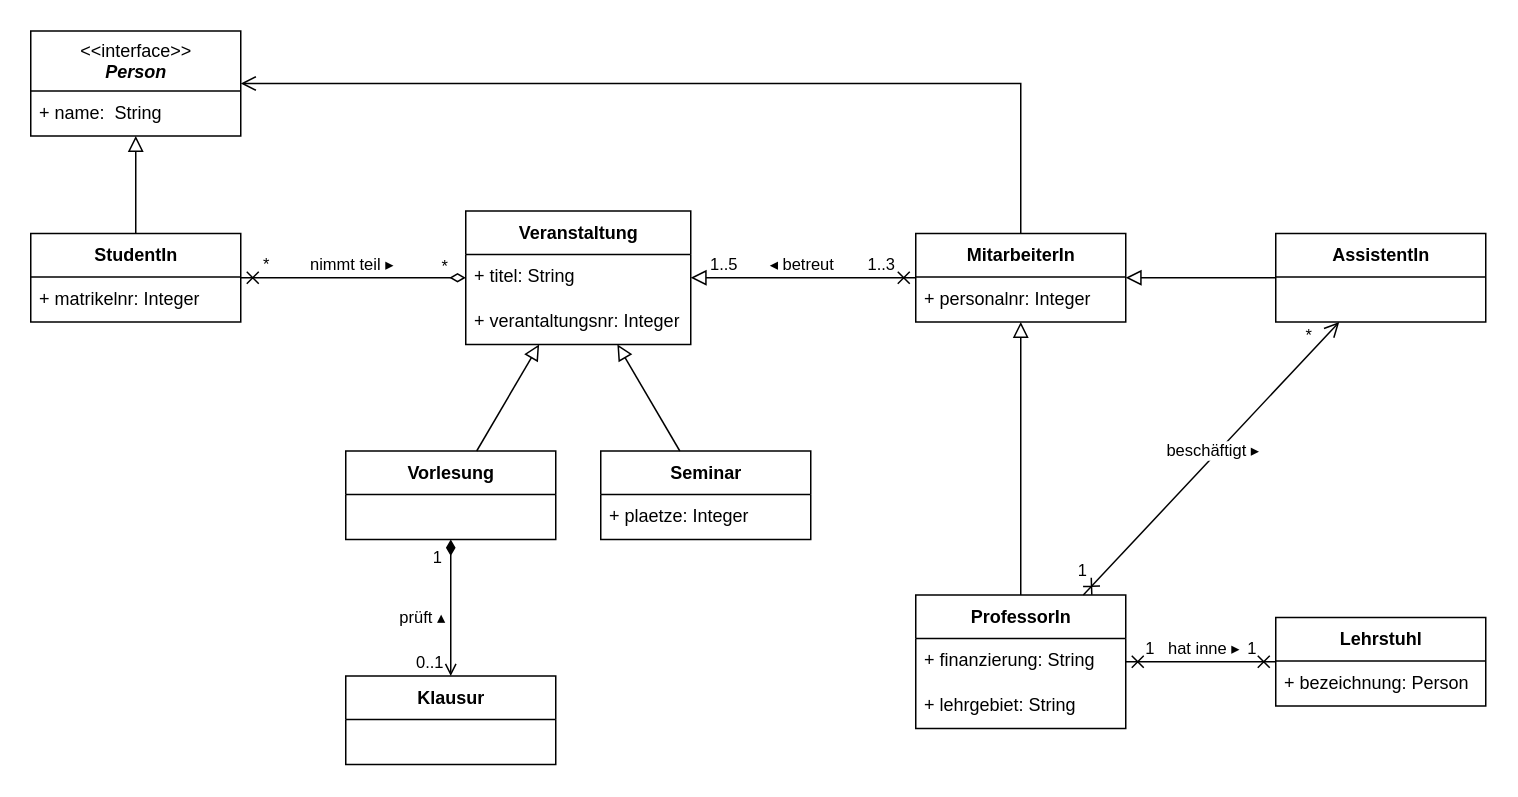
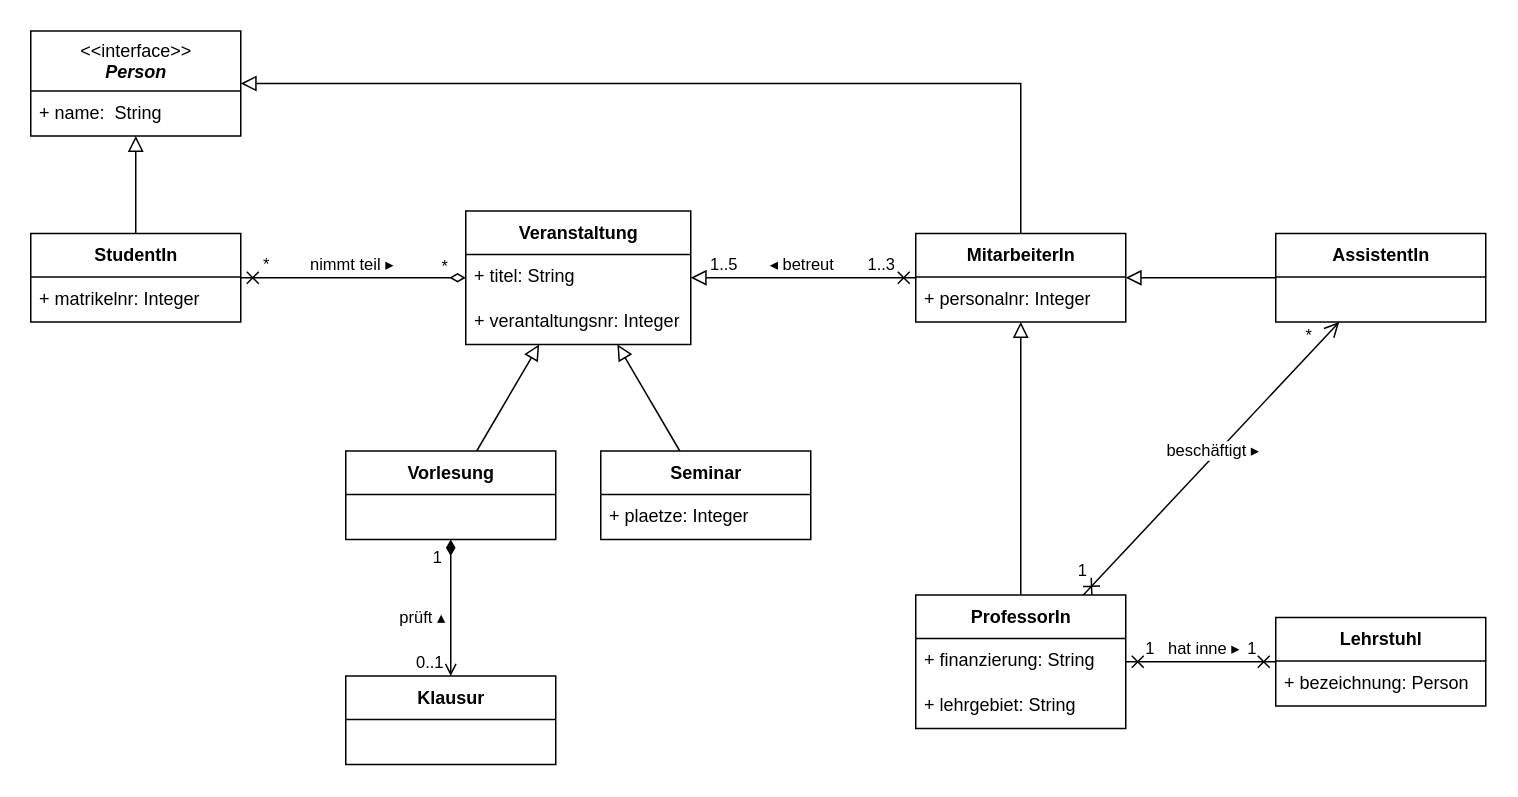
  <mxCell id="0" />
  <mxCell id="1" parent="0" />
  <mxCell id="2" value="&amp;lt;&amp;lt;interface&amp;gt;&amp;gt;&lt;br&gt;&lt;b&gt;&lt;i&gt;Person&lt;/i&gt;&lt;/b&gt;" style="swimlane;fontStyle=0;align=center;verticalAlign=top;childLayout=stackLayout;horizontal=1;startSize=40;horizontalStack=0;resizeParent=1;resizeParentMax=0;resizeLast=0;collapsible=0;marginBottom=0;html=1;" vertex="1" parent="1"><mxGeometry x="20" y="20" width="140" height="70" as="geometry" /></mxCell>
  <mxCell id="3" value="+ name:&amp;nbsp; String" style="text;html=1;strokeColor=none;fillColor=none;align=left;verticalAlign=middle;spacingLeft=4;spacingRight=4;overflow=hidden;rotatable=0;points=[[0,0.5],[1,0.5]];portConstraint=eastwest;" vertex="1" parent="2"><mxGeometry y="40" width="140" height="30" as="geometry" /></mxCell>
  <mxCell id="4" value="StudentIn" style="swimlane;fontStyle=1;align=center;verticalAlign=middle;childLayout=stackLayout;horizontal=1;startSize=29;horizontalStack=0;resizeParent=1;resizeParentMax=0;resizeLast=0;collapsible=0;marginBottom=0;html=1;" vertex="1" parent="1"><mxGeometry x="20" y="155" width="140" height="59" as="geometry" /></mxCell>
  <mxCell id="5" value="+ matrikelnr: Integer" style="text;html=1;strokeColor=none;fillColor=none;align=left;verticalAlign=middle;spacingLeft=4;spacingRight=4;overflow=hidden;rotatable=0;points=[[0,0.5],[1,0.5]];portConstraint=eastwest;" vertex="1" parent="4"><mxGeometry y="29" width="140" height="30" as="geometry" /></mxCell>
  <mxCell id="6" value="Veranstaltung" style="swimlane;fontStyle=1;align=center;verticalAlign=middle;childLayout=stackLayout;horizontal=1;startSize=29;horizontalStack=0;resizeParent=1;resizeParentMax=0;resizeLast=0;collapsible=0;marginBottom=0;html=1;" vertex="1" parent="1"><mxGeometry x="310" y="140" width="150" height="89" as="geometry" /></mxCell>
  <mxCell id="7" value="+ titel: String" style="text;html=1;strokeColor=none;fillColor=none;align=left;verticalAlign=middle;spacingLeft=4;spacingRight=4;overflow=hidden;rotatable=0;points=[[0,0.5],[1,0.5]];portConstraint=eastwest;" vertex="1" parent="6"><mxGeometry y="29" width="150" height="30" as="geometry" /></mxCell>
  <mxCell id="8" value="+ verantaltungsnr: Integer" style="text;html=1;strokeColor=none;fillColor=none;align=left;verticalAlign=middle;spacingLeft=4;spacingRight=4;overflow=hidden;rotatable=0;points=[[0,0.5],[1,0.5]];portConstraint=eastwest;" vertex="1" parent="6"><mxGeometry y="59" width="150" height="30" as="geometry" /></mxCell>
  <mxCell id="9" value="MitarbeiterIn" style="swimlane;fontStyle=1;align=center;verticalAlign=middle;childLayout=stackLayout;horizontal=1;startSize=29;horizontalStack=0;resizeParent=1;resizeParentMax=0;resizeLast=0;collapsible=0;marginBottom=0;html=1;" vertex="1" parent="1"><mxGeometry x="610" y="155" width="140" height="59" as="geometry" /></mxCell>
  <mxCell id="10" value="+ personalnr: Integer" style="text;html=1;strokeColor=none;fillColor=none;align=left;verticalAlign=middle;spacingLeft=4;spacingRight=4;overflow=hidden;rotatable=0;points=[[0,0.5],[1,0.5]];portConstraint=eastwest;" vertex="1" parent="9"><mxGeometry y="29" width="140" height="30" as="geometry" /></mxCell>
  <mxCell id="11" value="Seminar" style="swimlane;fontStyle=1;align=center;verticalAlign=middle;childLayout=stackLayout;horizontal=1;startSize=29;horizontalStack=0;resizeParent=1;resizeParentMax=0;resizeLast=0;collapsible=0;marginBottom=0;html=1;" vertex="1" parent="1"><mxGeometry x="400" y="300" width="140" height="59" as="geometry" /></mxCell>
  <mxCell id="12" value="+ plaetze: Integer" style="text;html=1;strokeColor=none;fillColor=none;align=left;verticalAlign=middle;spacingLeft=4;spacingRight=4;overflow=hidden;rotatable=0;points=[[0,0.5],[1,0.5]];portConstraint=eastwest;" vertex="1" parent="11"><mxGeometry y="29" width="140" height="30" as="geometry" /></mxCell>
  <mxCell id="13" value="Klausur" style="swimlane;fontStyle=1;align=center;verticalAlign=middle;childLayout=stackLayout;horizontal=1;startSize=29;horizontalStack=0;resizeParent=1;resizeParentMax=0;resizeLast=0;collapsible=0;marginBottom=0;html=1;" vertex="1" parent="1"><mxGeometry x="230" y="450" width="140" height="59" as="geometry" /></mxCell>
  <mxCell id="14" value="Vorlesung" style="swimlane;fontStyle=1;align=center;verticalAlign=middle;childLayout=stackLayout;horizontal=1;startSize=29;horizontalStack=0;resizeParent=1;resizeParentMax=0;resizeLast=0;collapsible=0;marginBottom=0;html=1;" vertex="1" parent="1"><mxGeometry x="230" y="300" width="140" height="59" as="geometry" /></mxCell>
  <mxCell id="15" value="" style="endArrow=block;html=1;rounded=0;align=center;verticalAlign=bottom;endFill=0;labelBackgroundColor=none;endSize=8;" edge="1" parent="1" source="4" target="2"><mxGeometry relative="1" as="geometry"><mxPoint x="430" y="70" as="sourcePoint" /><mxPoint x="590" y="70" as="targetPoint" /></mxGeometry></mxCell>
  <mxCell id="16" value="" style="resizable=0;html=1;align=center;verticalAlign=top;labelBackgroundColor=none;" connectable="0" vertex="1" parent="15"><mxGeometry relative="1" as="geometry" /></mxCell>
- <mxCell id="17" value="" style="endArrow=open;html=1;rounded=0;align=center;verticalAlign=bottom;endFill=0;labelBackgroundColor=none;endSize=8;" edge="1" parent="1" source="9" target="2"><mxGeometry relative="1" as="geometry"><mxPoint x="510" y="70" as="sourcePoint" /><mxPoint x="230" y="55" as="targetPoint" /><Array as="points"><mxPoint x="680" y="55" /></Array></mxGeometry></mxCell>
+ <mxCell id="17" value="" style="endArrow=block;html=1;rounded=0;align=center;verticalAlign=bottom;endFill=0;labelBackgroundColor=none;endSize=8;" edge="1" parent="1" source="9" target="2"><mxGeometry relative="1" as="geometry"><mxPoint x="510" y="70" as="sourcePoint" /><mxPoint x="230" y="55" as="targetPoint" /><Array as="points"><mxPoint x="680" y="55" /></Array></mxGeometry></mxCell>
  <mxCell id="18" value="" style="resizable=0;html=1;align=center;verticalAlign=top;labelBackgroundColor=none;" connectable="0" vertex="1" parent="17"><mxGeometry relative="1" as="geometry" /></mxCell>
  <mxCell id="19" value="" style="endArrow=block;html=1;rounded=0;align=center;verticalAlign=bottom;endFill=0;labelBackgroundColor=none;endSize=8;" edge="1" parent="1" source="11" target="6"><mxGeometry relative="1" as="geometry"><mxPoint x="180" y="160" as="sourcePoint" /><mxPoint x="180" y="110" as="targetPoint" /></mxGeometry></mxCell>
  <mxCell id="20" value="" style="resizable=0;html=1;align=center;verticalAlign=top;labelBackgroundColor=none;" connectable="0" vertex="1" parent="19"><mxGeometry relative="1" as="geometry" /></mxCell>
  <mxCell id="21" value="" style="endArrow=block;html=1;rounded=0;align=center;verticalAlign=bottom;endFill=0;labelBackgroundColor=none;endSize=8;" edge="1" parent="1" source="14" target="6"><mxGeometry relative="1" as="geometry"><mxPoint x="190" y="170" as="sourcePoint" /><mxPoint x="190" y="120" as="targetPoint" /></mxGeometry></mxCell>
  <mxCell id="22" value="" style="resizable=0;html=1;align=center;verticalAlign=top;labelBackgroundColor=none;" connectable="0" vertex="1" parent="21"><mxGeometry relative="1" as="geometry" /></mxCell>
  <mxCell id="23" value="" style="endArrow=block;startArrow=cross;endFill=0;startFill=0;endSize=8;html=1;verticalAlign=bottom;labelBackgroundColor=none;strokeWidth=1;rounded=0;" edge="1" parent="1" source="9" target="6"><mxGeometry width="160" relative="1" as="geometry"><mxPoint x="690" y="80" as="sourcePoint" /><mxPoint x="850" y="80" as="targetPoint" /></mxGeometry></mxCell>
  <mxCell id="24" value="◂ betreut" style="edgeLabel;html=1;align=center;verticalAlign=middle;resizable=0;points=[];" vertex="1" connectable="0" parent="23"><mxGeometry x="-0.341" y="-2" relative="1" as="geometry"><mxPoint x="-28" y="-7" as="offset" /></mxGeometry></mxCell>
  <mxCell id="25" value="1..3" style="edgeLabel;html=1;align=center;verticalAlign=middle;resizable=0;points=[];" vertex="1" connectable="0" parent="23"><mxGeometry x="-0.558" relative="1" as="geometry"><mxPoint x="9" y="-9" as="offset" /></mxGeometry></mxCell>
  <mxCell id="26" value="1..5" style="edgeLabel;html=1;align=center;verticalAlign=middle;resizable=0;points=[];" vertex="1" connectable="0" parent="23"><mxGeometry x="-0.36" y="1" relative="1" as="geometry"><mxPoint x="-81" y="-10" as="offset" /></mxGeometry></mxCell>
  <mxCell id="27" value="" style="endArrow=diamondThin;startArrow=cross;endFill=0;startFill=0;endSize=8;html=1;verticalAlign=bottom;labelBackgroundColor=none;strokeWidth=1;rounded=0;" edge="1" parent="1" source="4" target="6"><mxGeometry width="160" relative="1" as="geometry"><mxPoint x="360" y="480" as="sourcePoint" /><mxPoint x="520" y="480" as="targetPoint" /></mxGeometry></mxCell>
  <mxCell id="28" value="&lt;span style=&quot;background-color: transparent&quot;&gt;nimmt tei&lt;font style=&quot;font-size: 11px&quot;&gt;l &lt;span style=&quot;font-style: normal ; font-weight: 400 ; letter-spacing: normal ; text-align: left ; text-indent: 0px ; text-transform: none ; word-spacing: 0px ; display: inline ; float: none&quot;&gt;▸&lt;/span&gt;&lt;/font&gt;&lt;/span&gt;" style="edgeLabel;html=1;align=center;verticalAlign=middle;resizable=0;points=[];" vertex="1" connectable="0" parent="27"><mxGeometry x="0.2" relative="1" as="geometry"><mxPoint x="-17" y="-9" as="offset" /></mxGeometry></mxCell>
  <mxCell id="29" value="*" style="edgeLabel;html=1;align=center;verticalAlign=middle;resizable=0;points=[];" vertex="1" connectable="0" parent="27"><mxGeometry x="0.528" y="-1" relative="1" as="geometry"><mxPoint x="-99" y="-10" as="offset" /></mxGeometry></mxCell>
  <mxCell id="30" value="*" style="edgeLabel;html=1;align=center;verticalAlign=middle;resizable=0;points=[];" vertex="1" connectable="0" parent="27"><mxGeometry x="0.474" y="-2" relative="1" as="geometry"><mxPoint x="24" y="-10" as="offset" /></mxGeometry></mxCell>
  <mxCell id="31" value="ProfessorIn" style="swimlane;fontStyle=1;align=center;verticalAlign=middle;childLayout=stackLayout;horizontal=1;startSize=29;horizontalStack=0;resizeParent=1;resizeParentMax=0;resizeLast=0;collapsible=0;marginBottom=0;html=1;" vertex="1" parent="1"><mxGeometry x="610" y="396" width="140" height="89" as="geometry" /></mxCell>
  <mxCell id="32" value="+ finanzierung: String" style="text;html=1;strokeColor=none;fillColor=none;align=left;verticalAlign=middle;spacingLeft=4;spacingRight=4;overflow=hidden;rotatable=0;points=[[0,0.5],[1,0.5]];portConstraint=eastwest;" vertex="1" parent="31"><mxGeometry y="29" width="140" height="30" as="geometry" /></mxCell>
  <mxCell id="33" value="+ lehrgebiet: String" style="text;html=1;strokeColor=none;fillColor=none;align=left;verticalAlign=middle;spacingLeft=4;spacingRight=4;overflow=hidden;rotatable=0;points=[[0,0.5],[1,0.5]];portConstraint=eastwest;" vertex="1" parent="31"><mxGeometry y="59" width="140" height="30" as="geometry" /></mxCell>
  <mxCell id="34" value="AssistentIn" style="swimlane;fontStyle=1;align=center;verticalAlign=middle;childLayout=stackLayout;horizontal=1;startSize=29;horizontalStack=0;resizeParent=1;resizeParentMax=0;resizeLast=0;collapsible=0;marginBottom=0;html=1;" vertex="1" parent="1"><mxGeometry x="850" y="155" width="140" height="59" as="geometry" /></mxCell>
  <mxCell id="35" value="Lehrstuhl" style="swimlane;fontStyle=1;align=center;verticalAlign=middle;childLayout=stackLayout;horizontal=1;startSize=29;horizontalStack=0;resizeParent=1;resizeParentMax=0;resizeLast=0;collapsible=0;marginBottom=0;html=1;" vertex="1" parent="1"><mxGeometry x="850" y="411" width="140" height="59" as="geometry" /></mxCell>
  <mxCell id="36" value="+ bezeichnung: Person" style="text;html=1;strokeColor=none;fillColor=none;align=left;verticalAlign=middle;spacingLeft=4;spacingRight=4;overflow=hidden;rotatable=0;points=[[0,0.5],[1,0.5]];portConstraint=eastwest;" vertex="1" parent="35"><mxGeometry y="29" width="140" height="30" as="geometry" /></mxCell>
  <mxCell id="37" value="" style="endArrow=block;html=1;rounded=0;align=center;verticalAlign=bottom;endFill=0;labelBackgroundColor=none;endSize=8;" edge="1" parent="1" source="31" target="9"><mxGeometry relative="1" as="geometry"><mxPoint x="472.707" y="320" as="sourcePoint" /><mxPoint x="431.086" y="249" as="targetPoint" /></mxGeometry></mxCell>
  <mxCell id="38" value="" style="resizable=0;html=1;align=center;verticalAlign=top;labelBackgroundColor=none;" connectable="0" vertex="1" parent="37"><mxGeometry relative="1" as="geometry" /></mxCell>
  <mxCell id="39" value="" style="endArrow=diamondThin;startArrow=open;endFill=1;startFill=0;endSize=8;html=1;verticalAlign=bottom;labelBackgroundColor=none;strokeWidth=1;rounded=0;" edge="1" parent="1" source="13" target="14"><mxGeometry width="160" relative="1" as="geometry"><mxPoint x="170" y="194.5" as="sourcePoint" /><mxPoint x="370" y="420" as="targetPoint" /></mxGeometry></mxCell>
  <mxCell id="40" value="&lt;font style=&quot;font-size: 11px&quot; face=&quot;Helvetica&quot;&gt;&lt;span style=&quot;background-color: transparent&quot;&gt;prüft&lt;font style=&quot;font-size: 11px&quot;&gt; &lt;/font&gt;&lt;span style=&quot;font-style: normal ; font-weight: 400 ; letter-spacing: normal ; text-align: left ; text-indent: 0px ; text-transform: none ; word-spacing: 0px ; display: inline ; float: none&quot;&gt;▴&lt;/span&gt;&lt;/span&gt;&lt;/font&gt;" style="edgeLabel;html=1;align=center;verticalAlign=middle;resizable=0;points=[];" vertex="1" connectable="0" parent="39"><mxGeometry x="0.338" y="-1" relative="1" as="geometry"><mxPoint x="-21" y="21" as="offset" /></mxGeometry></mxCell>
  <mxCell id="41" value="0..1" style="edgeLabel;html=1;align=center;verticalAlign=middle;resizable=0;points=[];" vertex="1" connectable="0" parent="39"><mxGeometry x="0.25" relative="1" as="geometry"><mxPoint x="-15" y="47" as="offset" /></mxGeometry></mxCell>
  <mxCell id="42" value="1" style="edgeLabel;html=1;align=center;verticalAlign=middle;resizable=0;points=[];" vertex="1" connectable="0" parent="39"><mxGeometry x="0.388" relative="1" as="geometry"><mxPoint x="-10" y="-17" as="offset" /></mxGeometry></mxCell>
  <mxCell id="43" value="" style="endArrow=block;html=1;rounded=0;align=center;verticalAlign=bottom;endFill=0;labelBackgroundColor=none;endSize=8;" edge="1" parent="1" source="34" target="9"><mxGeometry relative="1" as="geometry"><mxPoint x="462.707" y="310" as="sourcePoint" /><mxPoint x="421.086" y="239" as="targetPoint" /></mxGeometry></mxCell>
  <mxCell id="44" value="" style="resizable=0;html=1;align=center;verticalAlign=top;labelBackgroundColor=none;" connectable="0" vertex="1" parent="43"><mxGeometry relative="1" as="geometry" /></mxCell>
  <mxCell id="45" value="" style="endArrow=open;startArrow=cross;endFill=0;startFill=0;endSize=8;html=1;verticalAlign=bottom;labelBackgroundColor=none;strokeWidth=1;rounded=0;" edge="1" parent="1" source="31" target="34"><mxGeometry width="160" relative="1" as="geometry"><mxPoint x="790" y="300" as="sourcePoint" /><mxPoint x="940" y="300" as="targetPoint" /></mxGeometry></mxCell>
  <mxCell id="46" value="beschäftigt ▸" style="edgeLabel;html=1;align=center;verticalAlign=middle;resizable=0;points=[];rotation=0;" vertex="1" connectable="0" parent="45"><mxGeometry x="0.2" relative="1" as="geometry"><mxPoint x="-17" y="13" as="offset" /></mxGeometry></mxCell>
  <mxCell id="47" value="1" style="edgeLabel;html=1;align=center;verticalAlign=middle;resizable=0;points=[];" vertex="1" connectable="0" parent="45"><mxGeometry x="0.528" y="-1" relative="1" as="geometry"><mxPoint x="-133" y="122" as="offset" /></mxGeometry></mxCell>
  <mxCell id="48" value="*" style="edgeLabel;html=1;align=center;verticalAlign=middle;resizable=0;points=[];" vertex="1" connectable="0" parent="45"><mxGeometry x="0.474" y="-2" relative="1" as="geometry"><mxPoint x="22" y="-41" as="offset" /></mxGeometry></mxCell>
  <mxCell id="49" value="" style="endArrow=cross;startArrow=cross;endFill=0;startFill=0;endSize=6;html=1;verticalAlign=bottom;labelBackgroundColor=none;strokeWidth=1;rounded=0;" edge="1" parent="1" source="31" target="35"><mxGeometry width="160" relative="1" as="geometry"><mxPoint x="180" y="204.5" as="sourcePoint" /><mxPoint x="330" y="204.5" as="targetPoint" /></mxGeometry></mxCell>
  <mxCell id="50" value="hat inne ▸" style="edgeLabel;html=1;align=center;verticalAlign=middle;resizable=0;points=[];" vertex="1" connectable="0" parent="49"><mxGeometry x="0.2" relative="1" as="geometry"><mxPoint x="-9" y="-9" as="offset" /></mxGeometry></mxCell>
  <mxCell id="51" value="1" style="edgeLabel;html=1;align=center;verticalAlign=middle;resizable=0;points=[];" vertex="1" connectable="0" parent="49"><mxGeometry x="0.528" y="-1" relative="1" as="geometry"><mxPoint x="-61" y="-10" as="offset" /></mxGeometry></mxCell>
  <mxCell id="52" value="1" style="edgeLabel;html=1;align=center;verticalAlign=middle;resizable=0;points=[];" vertex="1" connectable="0" parent="49"><mxGeometry x="0.474" y="-2" relative="1" as="geometry"><mxPoint x="9" y="-11" as="offset" /></mxGeometry></mxCell>
